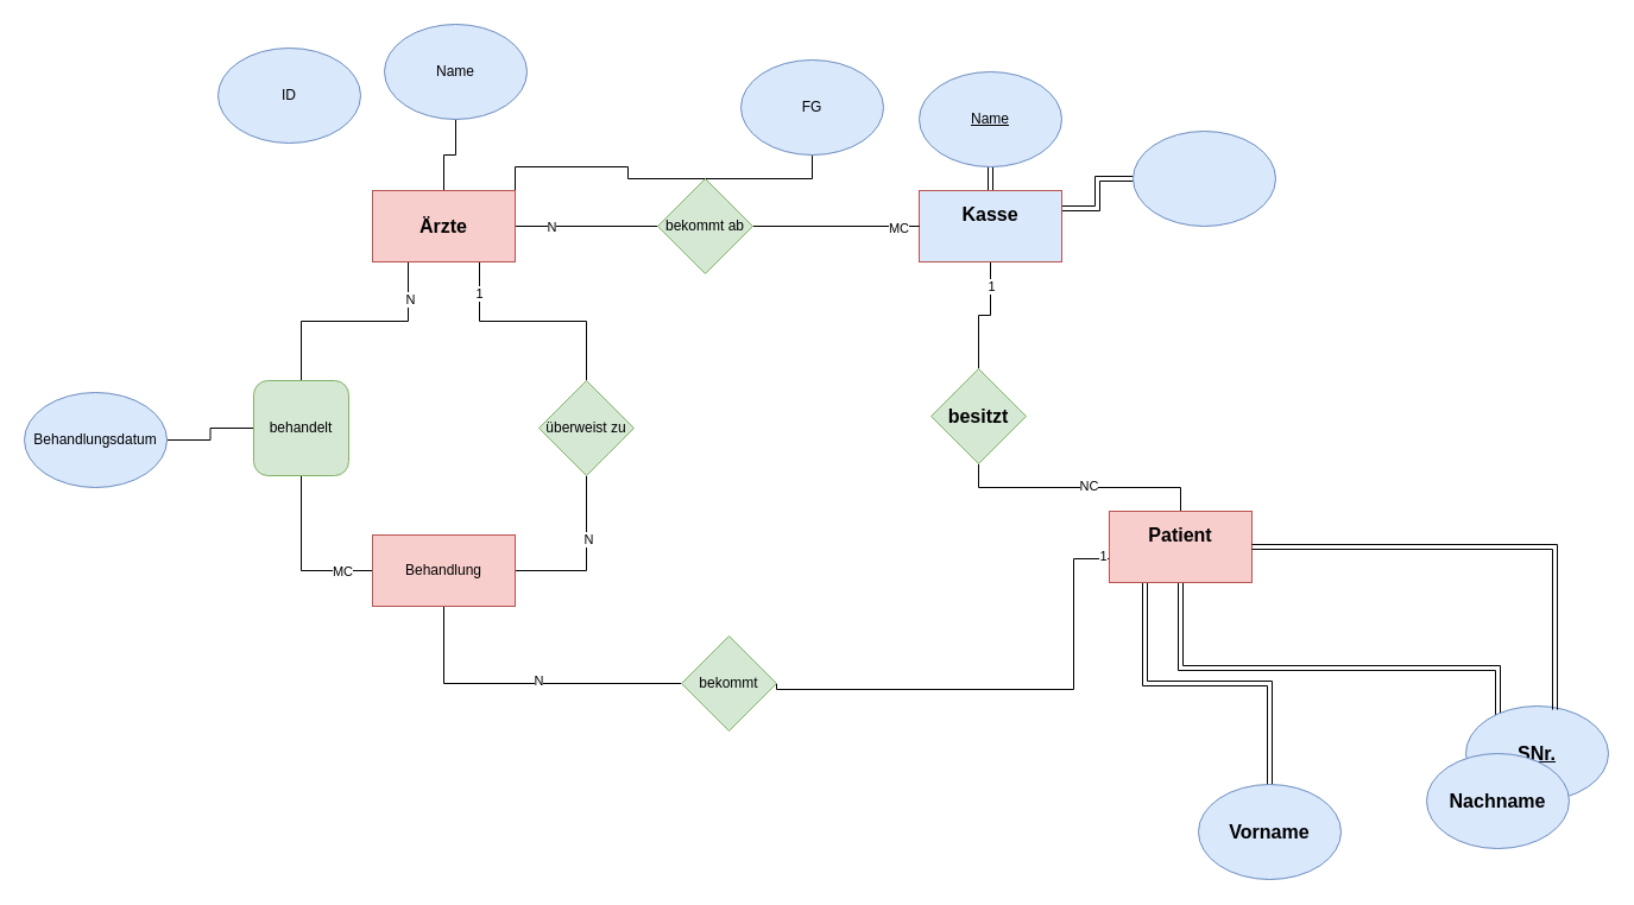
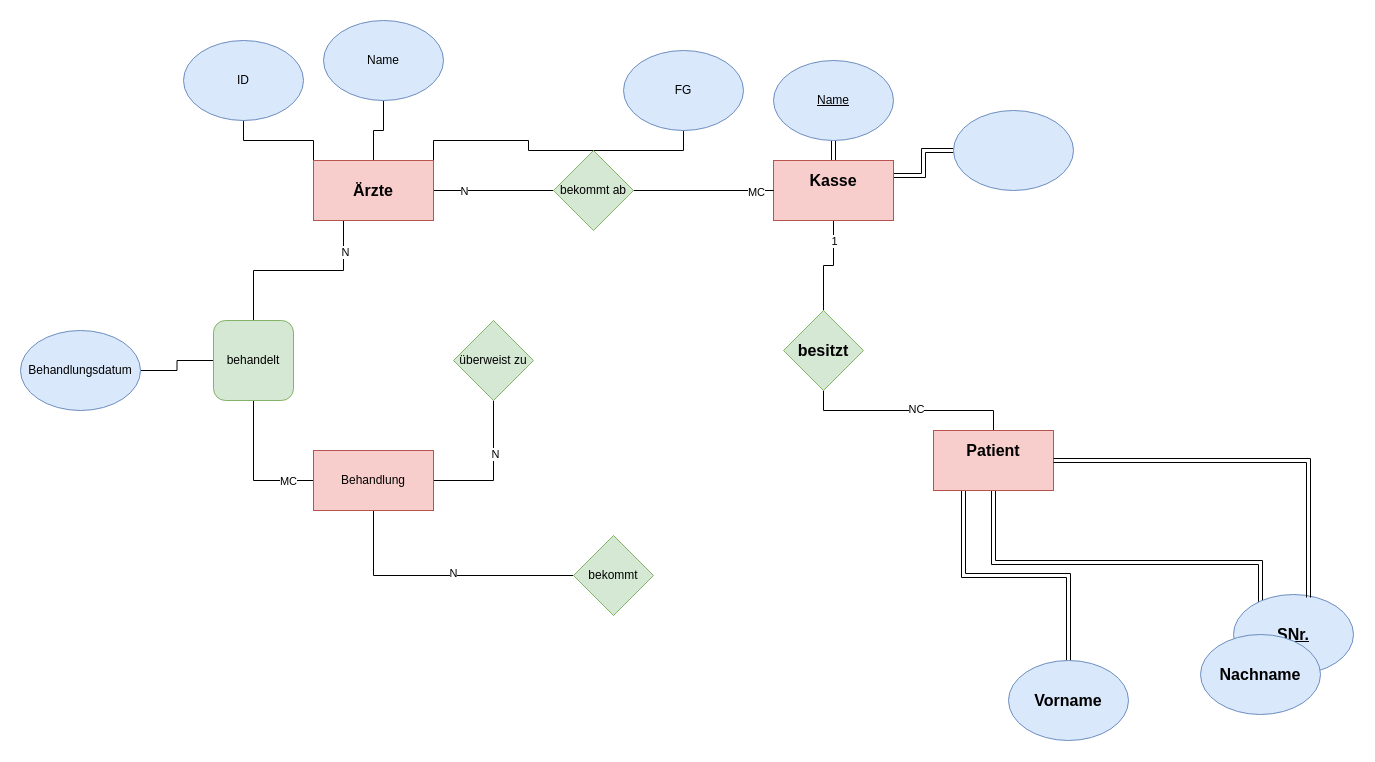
  <mxCell id="0" />
  <mxCell id="1" parent="0" />
  <mxCell id="2" style="edgeStyle=orthogonalEdgeStyle;rounded=0;orthogonalLoop=1;jettySize=auto;html=1;exitX=0.5;exitY=1;exitDx=0;exitDy=0;endArrow=none;endFill=0;" parent="1" source="27" target="22" edge="1"><mxGeometry relative="1" as="geometry" /></mxCell>
  <mxCell id="3" value="NC" style="edgeLabel;html=1;align=center;verticalAlign=middle;resizable=0;points=[];" vertex="1" connectable="0" parent="2"><mxGeometry x="0.065" y="2" relative="1" as="geometry"><mxPoint as="offset" /></mxGeometry></mxCell>
  <mxCell id="4" style="edgeStyle=orthogonalEdgeStyle;rounded=0;orthogonalLoop=1;jettySize=auto;html=1;exitX=0.5;exitY=0;exitDx=0;exitDy=0;entryX=0.5;entryY=1;entryDx=0;entryDy=0;shape=link;" parent="1" source="9" target="31" edge="1"><mxGeometry relative="1" as="geometry" /></mxCell>
  <mxCell id="5" style="edgeStyle=orthogonalEdgeStyle;rounded=0;orthogonalLoop=1;jettySize=auto;html=1;exitX=0;exitY=0.5;exitDx=0;exitDy=0;endArrow=none;endFill=0;" parent="1" source="35" target="17" edge="1"><mxGeometry relative="1" as="geometry" /></mxCell>
  <mxCell id="6" style="edgeStyle=orthogonalEdgeStyle;rounded=0;orthogonalLoop=1;jettySize=auto;html=1;exitX=1;exitY=0.25;exitDx=0;exitDy=0;endArrow=none;endFill=0;shape=link;" parent="1" source="9" target="30" edge="1"><mxGeometry relative="1" as="geometry" /></mxCell>
  <mxCell id="7" style="edgeStyle=orthogonalEdgeStyle;rounded=0;orthogonalLoop=1;jettySize=auto;html=1;exitX=0.5;exitY=1;exitDx=0;exitDy=0;entryX=0.5;entryY=0;entryDx=0;entryDy=0;endArrow=none;endFill=0;" edge="1" parent="1" source="9" target="27"><mxGeometry relative="1" as="geometry" /></mxCell>
  <mxCell id="8" value="1" style="edgeLabel;html=1;align=center;verticalAlign=middle;resizable=0;points=[];" vertex="1" connectable="0" parent="7"><mxGeometry x="-0.594" relative="1" as="geometry"><mxPoint as="offset" /></mxGeometry></mxCell>
- <mxCell id="9" value="Kasse&lt;div style=&quot;font-size: 16px;&quot;&gt;&lt;br style=&quot;font-size: 16px;&quot;&gt;&lt;/div&gt;" style="rounded=0;whiteSpace=wrap;html=1;fillColor=#dae8fc;strokeColor=#b85450;fontSize=16;fontStyle=1;" parent="1" vertex="1"><mxGeometry x="773" y="160" width="120" height="60" as="geometry" /></mxCell>
+ <mxCell id="9" value="Kasse&lt;div style=&quot;font-size: 16px;&quot;&gt;&lt;br style=&quot;font-size: 16px;&quot;&gt;&lt;/div&gt;" style="rounded=0;whiteSpace=wrap;html=1;fillColor=#f8cecc;strokeColor=#b85450;fontSize=16;fontStyle=1" parent="1" vertex="1"><mxGeometry x="773" y="160" width="120" height="60" as="geometry" /></mxCell>
+ <mxCell id="10" style="edgeStyle=orthogonalEdgeStyle;rounded=0;orthogonalLoop=1;jettySize=auto;html=1;exitX=0;exitY=0;exitDx=0;exitDy=0;endArrow=none;endFill=0;" parent="1" source="17" target="42" edge="1"><mxGeometry relative="1" as="geometry" /></mxCell>
  <mxCell id="11" style="edgeStyle=orthogonalEdgeStyle;rounded=0;orthogonalLoop=1;jettySize=auto;html=1;exitX=0.5;exitY=0;exitDx=0;exitDy=0;entryX=0.5;entryY=1;entryDx=0;entryDy=0;endArrow=none;endFill=0;" parent="1" source="17" target="43" edge="1"><mxGeometry relative="1" as="geometry" /></mxCell>
  <mxCell id="12" style="edgeStyle=orthogonalEdgeStyle;rounded=0;orthogonalLoop=1;jettySize=auto;html=1;exitX=1;exitY=0;exitDx=0;exitDy=0;endArrow=none;endFill=0;" parent="1" source="17" target="44" edge="1"><mxGeometry relative="1" as="geometry" /></mxCell>
  <mxCell id="13" style="edgeStyle=orthogonalEdgeStyle;rounded=0;orthogonalLoop=1;jettySize=auto;html=1;exitX=0.25;exitY=1;exitDx=0;exitDy=0;entryX=0.5;entryY=0;entryDx=0;entryDy=0;endArrow=none;endFill=0;" edge="1" parent="1" source="17" target="41"><mxGeometry relative="1" as="geometry" /></mxCell>
  <mxCell id="14" value="N" style="edgeLabel;html=1;align=center;verticalAlign=middle;resizable=0;points=[];fontFamily=Helvetica;fontSize=11;fontColor=default;labelBackgroundColor=default;" vertex="1" connectable="0" parent="13"><mxGeometry x="-0.671" y="1" relative="1" as="geometry"><mxPoint as="offset" /></mxGeometry></mxCell>
- <mxCell id="15" style="edgeStyle=orthogonalEdgeStyle;rounded=0;orthogonalLoop=1;jettySize=auto;html=1;exitX=0.75;exitY=1;exitDx=0;exitDy=0;entryX=0.5;entryY=0;entryDx=0;entryDy=0;endArrow=none;endFill=0;" edge="1" parent="1" source="17" target="38"><mxGeometry relative="1" as="geometry" /></mxCell>
- <mxCell id="16" value="1" style="edgeLabel;html=1;align=center;verticalAlign=middle;resizable=0;points=[];fontFamily=Helvetica;fontSize=11;fontColor=default;labelBackgroundColor=default;" vertex="1" connectable="0" parent="15"><mxGeometry x="-0.731" y="-1" relative="1" as="geometry"><mxPoint as="offset" /></mxGeometry></mxCell>
  <mxCell id="17" value="Ärzte" style="rounded=0;whiteSpace=wrap;html=1;fillColor=#f8cecc;strokeColor=#b85450;fontSize=16;fontStyle=1" parent="1" vertex="1"><mxGeometry x="313" y="160" width="120" height="60" as="geometry" /></mxCell>
  <mxCell id="18" style="edgeStyle=orthogonalEdgeStyle;rounded=0;orthogonalLoop=1;jettySize=auto;html=1;exitX=0.5;exitY=1;exitDx=0;exitDy=0;fontSize=16;fontStyle=1;endArrow=none;endFill=0;shape=link;" parent="1" source="22" target="25" edge="1"><mxGeometry relative="1" as="geometry" /></mxCell>
- <mxCell id="19" style="edgeStyle=orthogonalEdgeStyle;rounded=0;orthogonalLoop=1;jettySize=auto;html=1;exitX=0;exitY=1;exitDx=0;exitDy=0;entryX=1;entryY=0.5;entryDx=0;entryDy=0;endArrow=none;endFill=0;" edge="1" parent="1" source="22" target="48"><mxGeometry relative="1" as="geometry"><Array as="points"><mxPoint x="933" y="470" /><mxPoint x="903" y="470" /><mxPoint x="903" y="580" /></Array></mxGeometry></mxCell>
- <mxCell id="20" value="1" style="edgeLabel;html=1;align=center;verticalAlign=middle;resizable=0;points=[];" vertex="1" connectable="0" parent="19"><mxGeometry x="-0.874" y="-3" relative="1" as="geometry"><mxPoint as="offset" /></mxGeometry></mxCell>
  <mxCell id="21" style="edgeStyle=orthogonalEdgeStyle;rounded=0;orthogonalLoop=1;jettySize=auto;html=1;exitX=0.25;exitY=1;exitDx=0;exitDy=0;entryX=0.5;entryY=0;entryDx=0;entryDy=0;shape=link;" edge="1" parent="1" source="22" target="23"><mxGeometry relative="1" as="geometry" /></mxCell>
  <mxCell id="22" value="Patient&lt;div style=&quot;font-size: 16px;&quot;&gt;&lt;br style=&quot;font-size: 16px;&quot;&gt;&lt;/div&gt;" style="rounded=0;whiteSpace=wrap;html=1;fillColor=#f8cecc;strokeColor=#b85450;fontSize=16;fontStyle=1" parent="1" vertex="1"><mxGeometry x="933" y="430" width="120" height="60" as="geometry" /></mxCell>
  <mxCell id="23" value="Vorname" style="ellipse;whiteSpace=wrap;html=1;fillColor=#dae8fc;strokeColor=#6c8ebf;fontSize=16;fontStyle=1" parent="1" vertex="1"><mxGeometry x="1008" y="660" width="120" height="80" as="geometry" /></mxCell>
  <mxCell id="24" value="&lt;u style=&quot;font-size: 16px;&quot;&gt;SNr.&lt;/u&gt;" style="ellipse;whiteSpace=wrap;html=1;fillColor=#dae8fc;strokeColor=#6c8ebf;fontSize=16;fontStyle=1" parent="1" vertex="1"><mxGeometry x="1233" y="594" width="120" height="80" as="geometry" /></mxCell>
  <mxCell id="25" value="Nachname" style="ellipse;whiteSpace=wrap;html=1;fillColor=#dae8fc;strokeColor=#6c8ebf;fontSize=16;fontStyle=1" parent="1" vertex="1"><mxGeometry x="1200" y="634" width="120" height="80" as="geometry" /></mxCell>
  <mxCell id="26" style="edgeStyle=orthogonalEdgeStyle;rounded=0;orthogonalLoop=1;jettySize=auto;html=1;exitX=1;exitY=0.5;exitDx=0;exitDy=0;entryX=0.625;entryY=0.038;entryDx=0;entryDy=0;entryPerimeter=0;fontSize=16;fontStyle=1;endArrow=none;endFill=0;shape=link;" parent="1" source="22" target="24" edge="1"><mxGeometry relative="1" as="geometry" /></mxCell>
  <mxCell id="27" value="besitzt" style="rhombus;whiteSpace=wrap;html=1;fillColor=#d5e8d4;strokeColor=#82b366;fontSize=16;fontStyle=1" parent="1" vertex="1"><mxGeometry x="783" y="310" width="80" height="80" as="geometry" /></mxCell>
  <mxCell id="28" style="edgeStyle=orthogonalEdgeStyle;rounded=0;orthogonalLoop=1;jettySize=auto;html=1;exitX=1;exitY=0.5;exitDx=0;exitDy=0;strokeColor=default;align=center;verticalAlign=middle;fontFamily=Helvetica;fontSize=11;fontColor=default;labelBackgroundColor=default;endArrow=none;endFill=0;" edge="1" parent="1" source="29" target="41"><mxGeometry relative="1" as="geometry" /></mxCell>
  <mxCell id="29" value="Behandlungsdatum" style="ellipse;whiteSpace=wrap;html=1;fillColor=#dae8fc;strokeColor=#6c8ebf;" parent="1" vertex="1"><mxGeometry x="20" y="330" width="120" height="80" as="geometry" /></mxCell>
  <mxCell id="30" value="" style="ellipse;whiteSpace=wrap;html=1;fillColor=#dae8fc;strokeColor=#6c8ebf;" parent="1" vertex="1"><mxGeometry x="953" y="110" width="120" height="80" as="geometry" /></mxCell>
  <mxCell id="31" value="&lt;u&gt;Name&lt;/u&gt;" style="ellipse;whiteSpace=wrap;html=1;fillColor=#dae8fc;strokeColor=#6c8ebf;" parent="1" vertex="1"><mxGeometry x="773" y="60" width="120" height="80" as="geometry" /></mxCell>
  <mxCell id="32" value="" style="edgeStyle=orthogonalEdgeStyle;rounded=0;orthogonalLoop=1;jettySize=auto;html=1;exitX=0;exitY=0.5;exitDx=0;exitDy=0;endArrow=none;endFill=0;" parent="1" source="9" edge="1"><mxGeometry relative="1" as="geometry"><mxPoint x="773" y="190" as="sourcePoint" /><mxPoint x="773" y="190" as="targetPoint" /><Array as="points"><mxPoint x="633" y="190" /><mxPoint x="633" y="190" /></Array></mxGeometry></mxCell>
  <mxCell id="33" value="N" style="edgeLabel;html=1;align=center;verticalAlign=middle;resizable=0;points=[];" parent="32" vertex="1" connectable="0"><mxGeometry x="0.093" relative="1" as="geometry"><mxPoint x="-183" as="offset" /></mxGeometry></mxCell>
  <mxCell id="34" value="MC" style="edgeLabel;html=1;align=center;verticalAlign=middle;resizable=0;points=[];" parent="32" vertex="1" connectable="0"><mxGeometry x="0.871" y="-1" relative="1" as="geometry"><mxPoint as="offset" /></mxGeometry></mxCell>
  <mxCell id="35" value="bekommt ab" style="rhombus;whiteSpace=wrap;html=1;fillColor=#d5e8d4;strokeColor=#82b366;" parent="1" vertex="1"><mxGeometry x="553" y="150" width="80" height="80" as="geometry" /></mxCell>
  <mxCell id="36" style="edgeStyle=orthogonalEdgeStyle;rounded=0;orthogonalLoop=1;jettySize=auto;html=1;exitX=0.5;exitY=1;exitDx=0;exitDy=0;entryX=1;entryY=0.5;entryDx=0;entryDy=0;endArrow=none;endFill=0;" edge="1" parent="1" source="38" target="47"><mxGeometry relative="1" as="geometry" /></mxCell>
  <mxCell id="37" value="N" style="edgeLabel;html=1;align=center;verticalAlign=middle;resizable=0;points=[];fontFamily=Helvetica;fontSize=11;fontColor=default;labelBackgroundColor=default;" vertex="1" connectable="0" parent="36"><mxGeometry x="-0.247" y="1" relative="1" as="geometry"><mxPoint as="offset" /></mxGeometry></mxCell>
  <mxCell id="38" value="überweist zu" style="rhombus;whiteSpace=wrap;html=1;fillColor=#d5e8d4;strokeColor=#82b366;" parent="1" vertex="1"><mxGeometry x="453" y="320" width="80" height="80" as="geometry" /></mxCell>
  <mxCell id="39" style="edgeStyle=orthogonalEdgeStyle;rounded=0;orthogonalLoop=1;jettySize=auto;html=1;exitX=0.5;exitY=1;exitDx=0;exitDy=0;entryX=0;entryY=0.5;entryDx=0;entryDy=0;endArrow=none;endFill=0;" edge="1" parent="1" source="41" target="47"><mxGeometry relative="1" as="geometry" /></mxCell>
  <mxCell id="40" value="MC" style="edgeLabel;html=1;align=center;verticalAlign=middle;resizable=0;points=[];fontFamily=Helvetica;fontSize=11;fontColor=default;labelBackgroundColor=default;" vertex="1" connectable="0" parent="39"><mxGeometry x="0.633" relative="1" as="geometry"><mxPoint as="offset" /></mxGeometry></mxCell>
  <mxCell id="41" value="behandelt" style="whiteSpace=wrap;html=1;fillColor=#d5e8d4;strokeColor=#82b366;rounded=1;" parent="1" vertex="1"><mxGeometry x="213" y="320" width="80" height="80" as="geometry" /></mxCell>
  <mxCell id="42" value="ID" style="ellipse;whiteSpace=wrap;html=1;fillColor=#dae8fc;strokeColor=#6c8ebf;" parent="1" vertex="1"><mxGeometry x="183" y="40" width="120" height="80" as="geometry" /></mxCell>
  <mxCell id="43" value="Name" style="ellipse;whiteSpace=wrap;html=1;fillColor=#dae8fc;strokeColor=#6c8ebf;" parent="1" vertex="1"><mxGeometry x="323" y="20" width="120" height="80" as="geometry" /></mxCell>
  <mxCell id="44" value="FG" style="ellipse;whiteSpace=wrap;html=1;fillColor=#dae8fc;strokeColor=#6c8ebf;" parent="1" vertex="1"><mxGeometry x="623" width="120" height="80" as="geometry" y="50" /></mxCell>
  <mxCell id="45" style="edgeStyle=orthogonalEdgeStyle;rounded=0;orthogonalLoop=1;jettySize=auto;html=1;exitX=0.5;exitY=1;exitDx=0;exitDy=0;entryX=0;entryY=0.5;entryDx=0;entryDy=0;endArrow=none;endFill=0;" edge="1" parent="1" source="47" target="48"><mxGeometry relative="1" as="geometry"><mxPoint x="293" y="590" as="targetPoint" /></mxGeometry></mxCell>
  <mxCell id="46" value="N" style="edgeLabel;html=1;align=center;verticalAlign=middle;resizable=0;points=[];" vertex="1" connectable="0" parent="45"><mxGeometry x="0.088" y="3" relative="1" as="geometry"><mxPoint as="offset" /></mxGeometry></mxCell>
  <mxCell id="47" value="Behandlung" style="rounded=0;whiteSpace=wrap;html=1;fillColor=#f8cecc;strokeColor=#b85450;" parent="1" vertex="1"><mxGeometry x="313" y="450" width="120" height="60" as="geometry" /></mxCell>
  <mxCell id="48" value="&lt;div&gt;bekommt&lt;/div&gt;" style="rhombus;whiteSpace=wrap;html=1;fillColor=#d5e8d4;strokeColor=#82b366;" parent="1" vertex="1"><mxGeometry x="573" y="535" width="80" height="80" as="geometry" /></mxCell>
